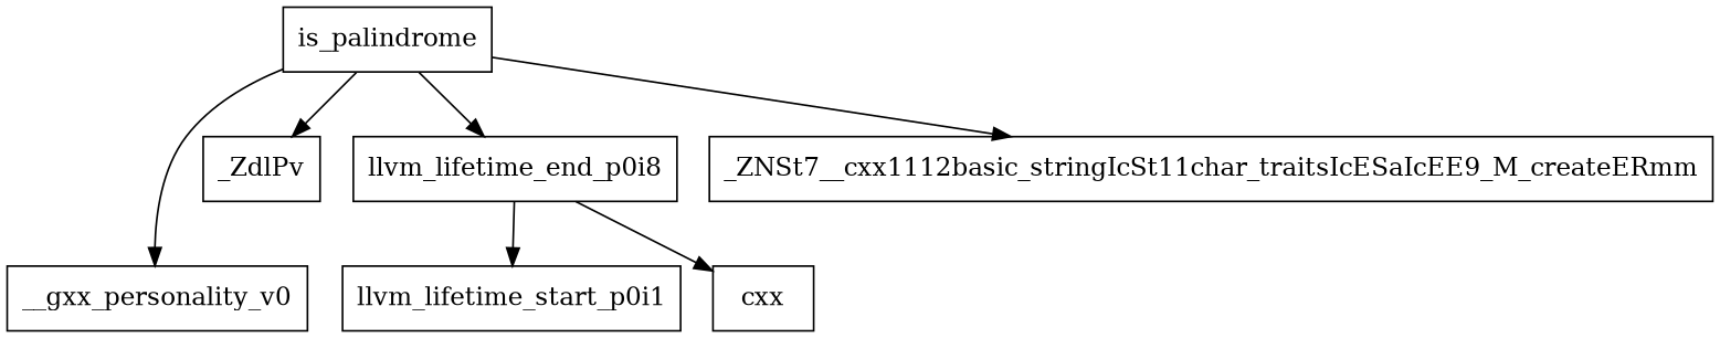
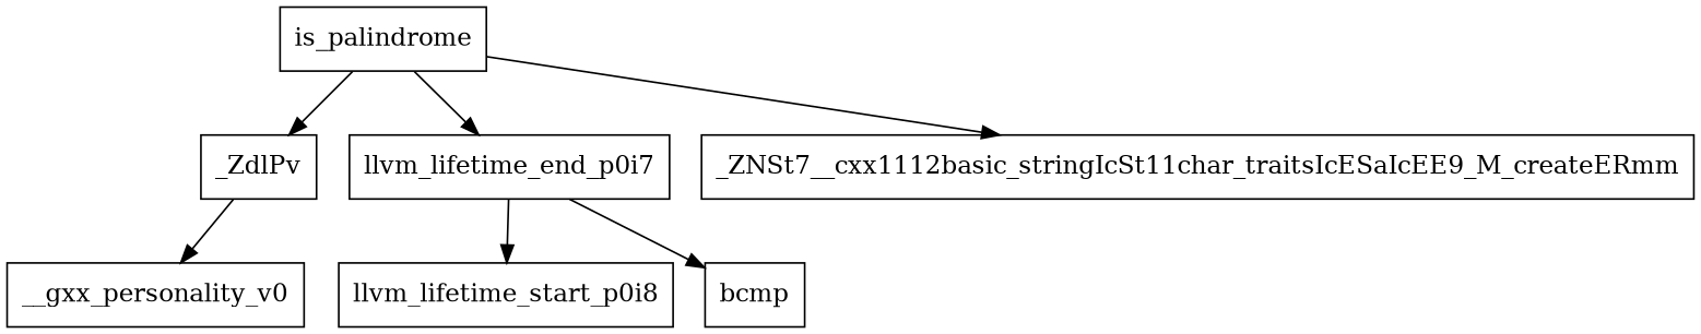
  digraph {
    node [shape=box]
    is_palindrome
    __gxx_personality_v0
-   llvm_lifetime_end_p0i8
+   llvm_lifetime_end_p0i8 [label=llvm_lifetime_end_p0i7]
    _ZdlPv
    _ZNSt7__cxx1112basic_stringIcSt11char_traitsIcESaIcEE9_M_createERmm
-   llvm_lifetime_start_p0i8 [label=llvm_lifetime_start_p0i1]
-   bcmp [label=cxx]
-   is_palindrome -> __gxx_personality_v0
+   llvm_lifetime_start_p0i8
+   bcmp
+   _ZdlPv -> __gxx_personality_v0
    is_palindrome -> llvm_lifetime_end_p0i8
    is_palindrome -> _ZdlPv
    is_palindrome -> _ZNSt7__cxx1112basic_stringIcSt11char_traitsIcESaIcEE9_M_createERmm
    llvm_lifetime_end_p0i8 -> llvm_lifetime_start_p0i8
    llvm_lifetime_end_p0i8 -> bcmp
  }
